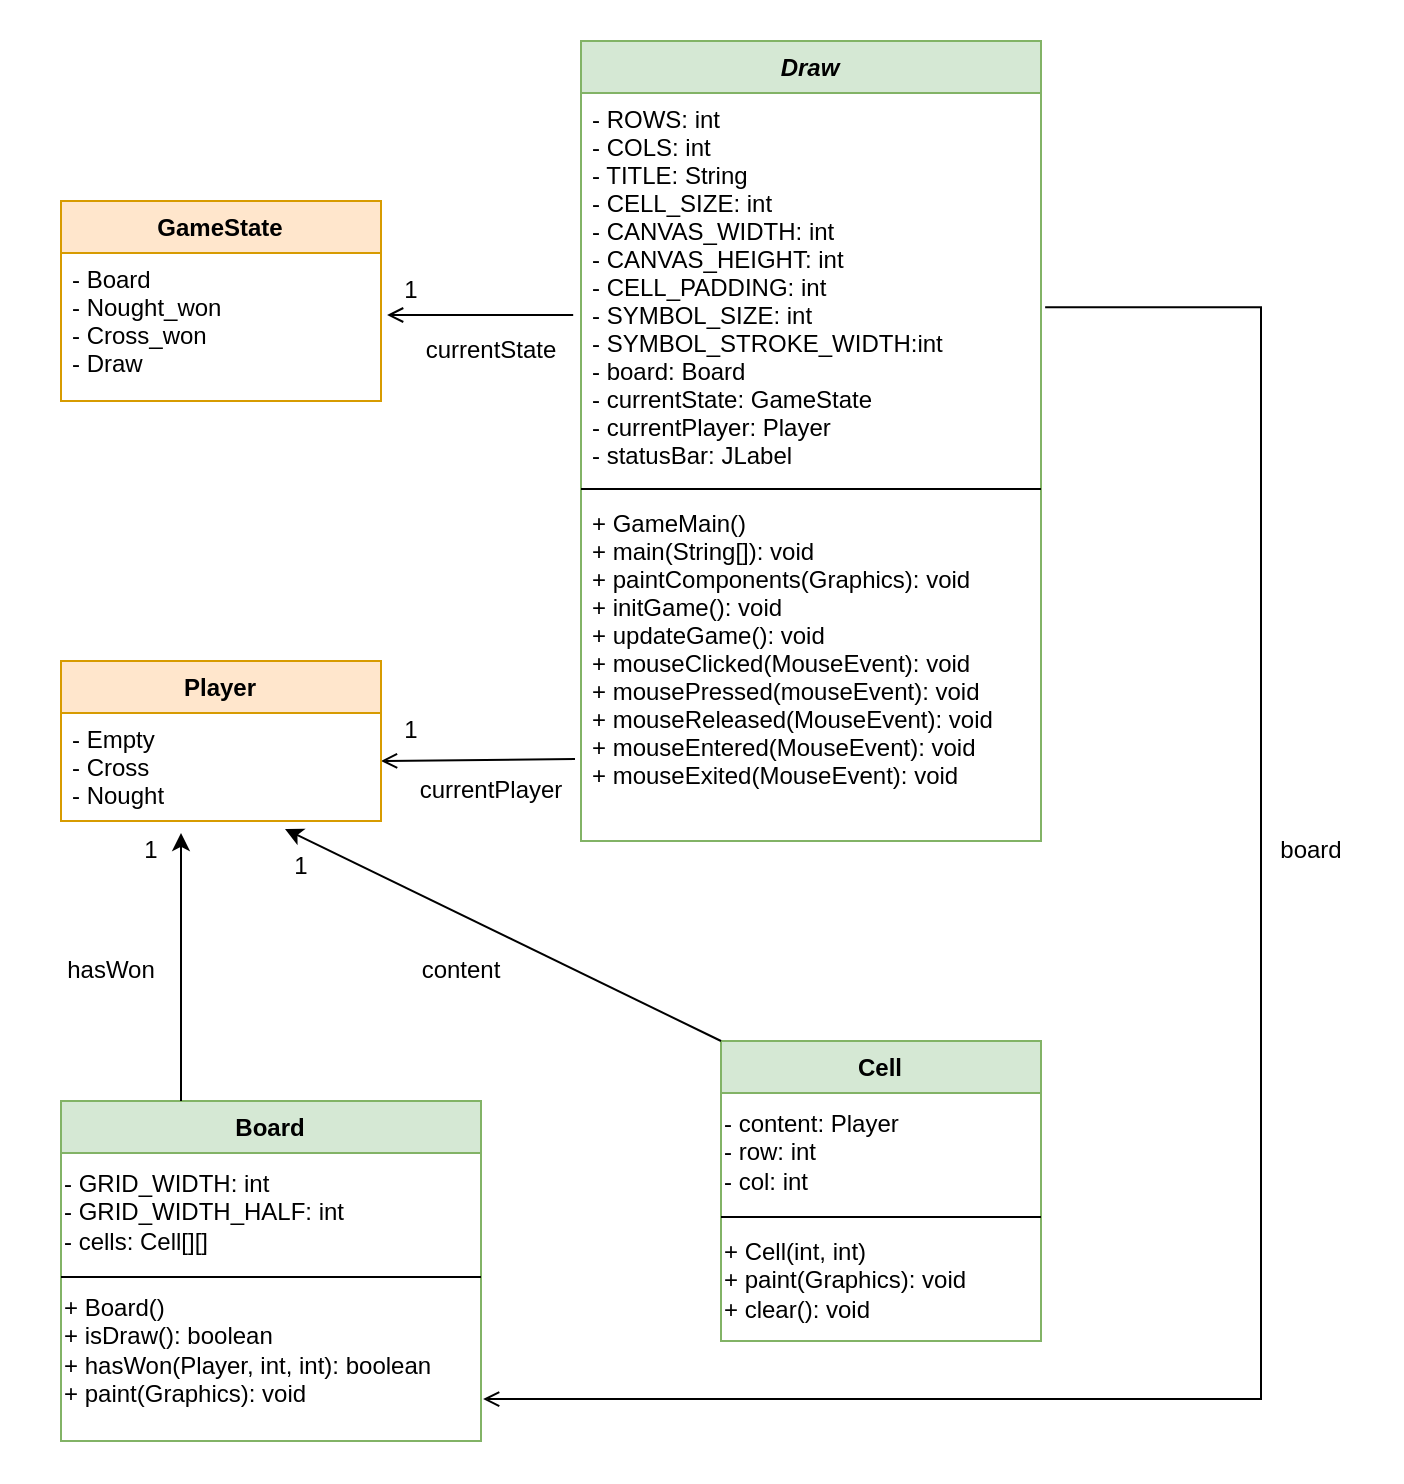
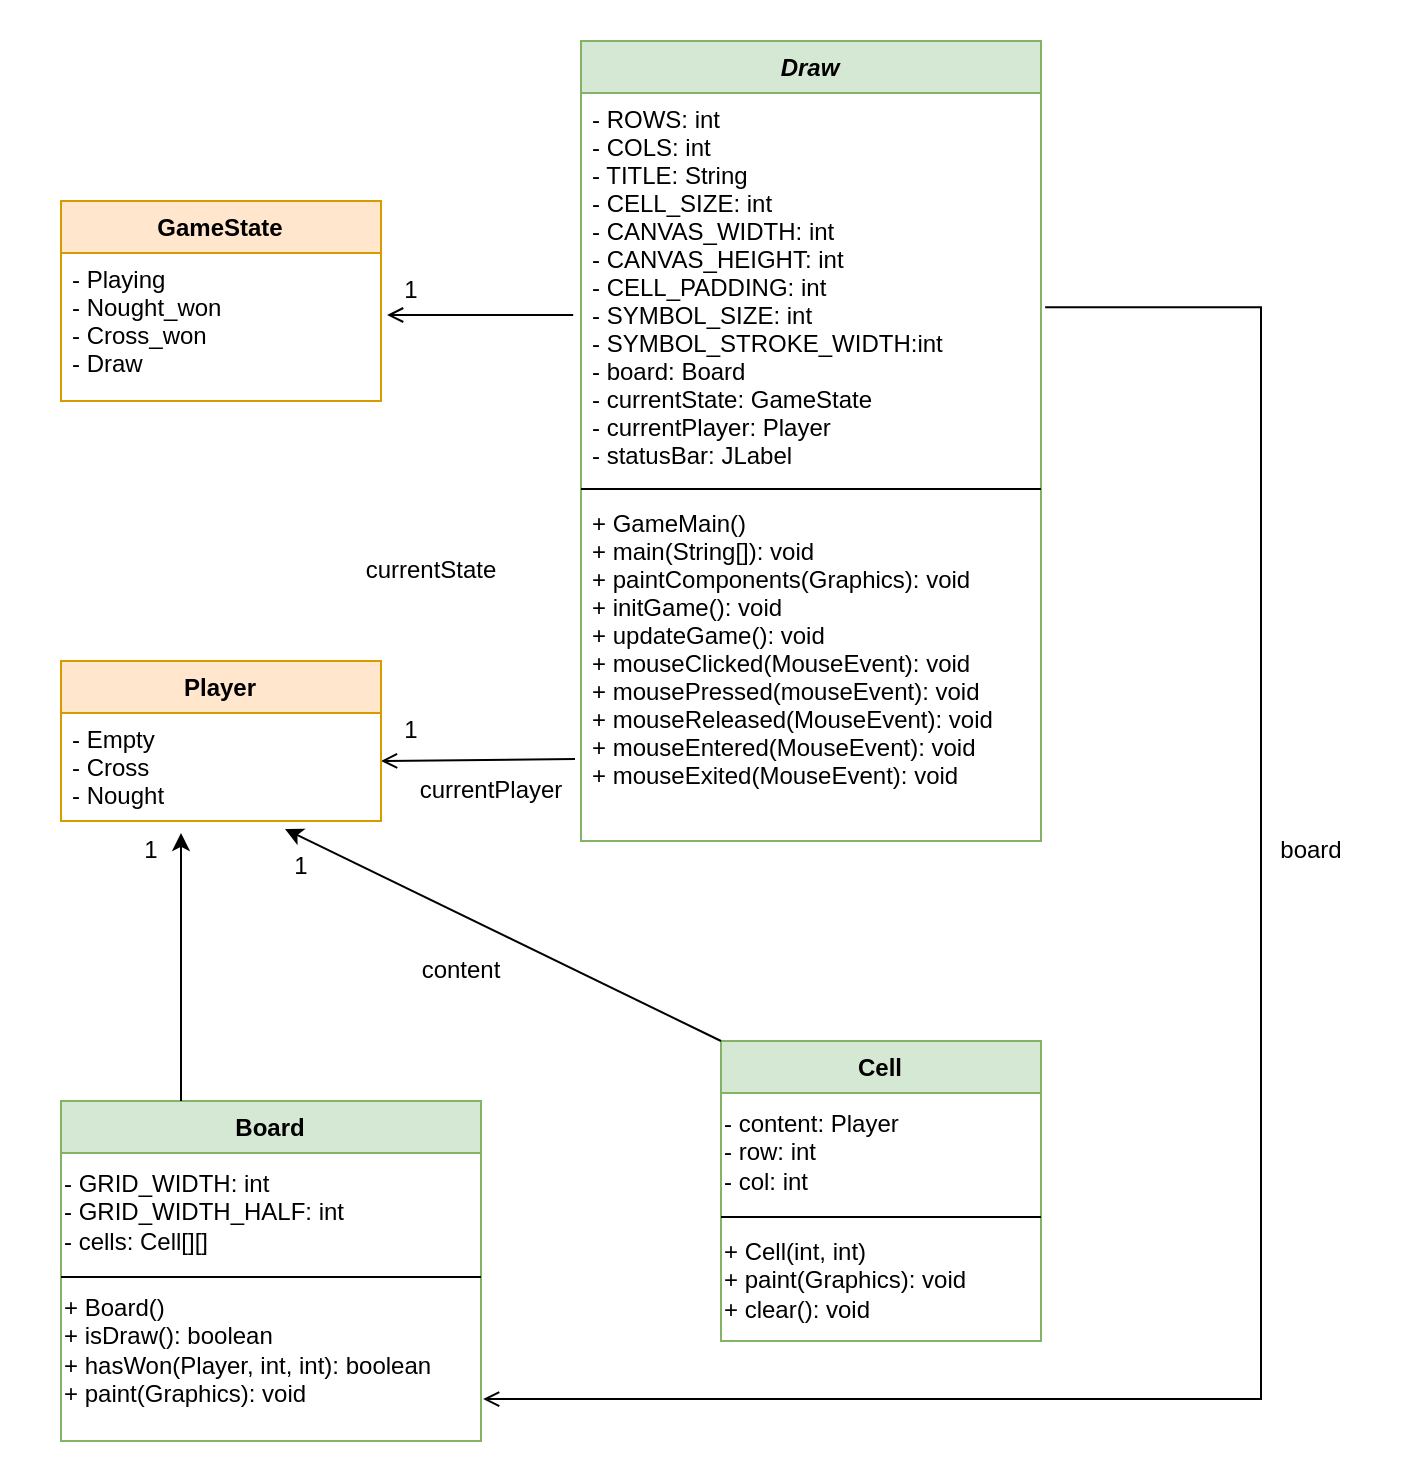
  <mxCell id="0" />
  <mxCell id="1" parent="0" />
  <mxCell id="2" value="Draw" style="swimlane;fontStyle=3;align=center;verticalAlign=top;childLayout=stackLayout;horizontal=1;startSize=26;horizontalStack=0;resizeParent=1;resizeLast=0;collapsible=1;marginBottom=0;rounded=0;shadow=0;strokeWidth=1;fillColor=#d5e8d4;strokeColor=#82b366;" parent="1" vertex="1"><mxGeometry x="290" y="20" width="230" height="400" as="geometry"><mxRectangle x="230" y="140" width="160" height="26" as="alternateBounds" /></mxGeometry></mxCell>
  <mxCell id="3" value="- ROWS: int&#10;- COLS: int&#10;- TITLE: String&#10;- CELL_SIZE: int&#10;- CANVAS_WIDTH: int&#10;- CANVAS_HEIGHT: int&#10;- CELL_PADDING: int&#10;- SYMBOL_SIZE: int&#10;- SYMBOL_STROKE_WIDTH:int&#10;- board: Board&#10;- currentState: GameState&#10;- currentPlayer: Player&#10;- statusBar: JLabel" style="text;align=left;verticalAlign=top;spacingLeft=4;spacingRight=4;overflow=hidden;rotatable=0;points=[[0,0.5],[1,0.5]];portConstraint=eastwest;" parent="2" vertex="1"><mxGeometry y="26" width="230" height="194" as="geometry" /></mxCell>
  <mxCell id="4" value="" style="line;html=1;strokeWidth=1;align=left;verticalAlign=middle;spacingTop=-1;spacingLeft=3;spacingRight=3;rotatable=0;labelPosition=right;points=[];portConstraint=eastwest;" parent="2" vertex="1"><mxGeometry y="220" width="230" height="8" as="geometry" /></mxCell>
  <mxCell id="5" value="+ GameMain()&#10;+ main(String[]): void&#10;+ paintComponents(Graphics): void&#10;+ initGame(): void&#10;+ updateGame(): void&#10;+ mouseClicked(MouseEvent): void&#10;+ mousePressed(mouseEvent): void&#10;+ mouseReleased(MouseEvent): void&#10;+ mouseEntered(MouseEvent): void&#10;+ mouseExited(MouseEvent): void" style="text;align=left;verticalAlign=top;spacingLeft=4;spacingRight=4;overflow=hidden;rotatable=0;points=[[0,0.5],[1,0.5]];portConstraint=eastwest;" parent="2" vertex="1"><mxGeometry y="228" width="230" height="172" as="geometry" /></mxCell>
  <mxCell id="6" value="GameState" style="swimlane;fontStyle=1;align=center;verticalAlign=top;childLayout=stackLayout;horizontal=1;startSize=26;horizontalStack=0;resizeParent=1;resizeLast=0;collapsible=1;marginBottom=0;rounded=0;shadow=0;strokeWidth=1;fillColor=#ffe6cc;strokeColor=#d79b00;" parent="1" vertex="1"><mxGeometry x="30" y="100" width="160" height="100" as="geometry"><mxRectangle x="130" y="380" width="160" height="26" as="alternateBounds" /></mxGeometry></mxCell>
- <mxCell id="7" value="- Board&#10;- Nought_won&#10;- Cross_won&#10;- Draw" style="text;align=left;verticalAlign=top;spacingLeft=4;spacingRight=4;overflow=hidden;rotatable=0;points=[[0,0.5],[1,0.5]];portConstraint=eastwest;rounded=0;shadow=0;html=0;" parent="6" vertex="1"><mxGeometry y="26" width="160" height="74" as="geometry" /></mxCell>
+ <mxCell id="7" value="- Playing&#10;- Nought_won&#10;- Cross_won&#10;- Draw" style="text;align=left;verticalAlign=top;spacingLeft=4;spacingRight=4;overflow=hidden;rotatable=0;points=[[0,0.5],[1,0.5]];portConstraint=eastwest;rounded=0;shadow=0;html=0;" parent="6" vertex="1"><mxGeometry y="26" width="160" height="74" as="geometry" /></mxCell>
  <mxCell id="8" value="" style="endArrow=open;endFill=0;shadow=0;strokeWidth=1;rounded=0;edgeStyle=elbowEdgeStyle;elbow=vertical;exitX=-0.013;exitY=0.762;exitDx=0;exitDy=0;exitPerimeter=0;" parent="1" edge="1" source="5"><mxGeometry width="160" relative="1" as="geometry"><mxPoint x="250" y="380" as="sourcePoint" /><mxPoint x="190" y="380" as="targetPoint" /></mxGeometry></mxCell>
  <mxCell id="9" value="Board" style="swimlane;fontStyle=1;align=center;verticalAlign=top;childLayout=stackLayout;horizontal=1;startSize=26;horizontalStack=0;resizeParent=1;resizeLast=0;collapsible=1;marginBottom=0;rounded=0;shadow=0;strokeWidth=1;fillColor=#d5e8d4;strokeColor=#82b366;" parent="1" vertex="1"><mxGeometry x="30" y="550" width="210" height="170" as="geometry"><mxRectangle x="550" y="140" width="160" height="26" as="alternateBounds" /></mxGeometry></mxCell>
  <mxCell id="10" value="- GRID_WIDTH: int&lt;br&gt;- GRID_WIDTH_HALF: int&lt;br&gt;- cells: Cell[][]" style="text;html=1;align=left;verticalAlign=middle;resizable=0;points=[];autosize=1;strokeColor=none;fillColor=none;" parent="9" vertex="1"><mxGeometry y="26" width="210" height="60" as="geometry" /></mxCell>
  <mxCell id="11" value="" style="line;html=1;strokeWidth=1;align=left;verticalAlign=middle;spacingTop=-1;spacingLeft=3;spacingRight=3;rotatable=0;labelPosition=right;points=[];portConstraint=eastwest;" parent="9" vertex="1"><mxGeometry y="86" width="210" height="4" as="geometry" /></mxCell>
  <mxCell id="12" value="+ Board()&lt;br&gt;+ isDraw(): boolean&lt;br&gt;+ hasWon(Player, int, int): boolean&lt;br&gt;+ paint(Graphics): void" style="text;html=1;align=left;verticalAlign=middle;resizable=0;points=[];autosize=1;strokeColor=none;fillColor=none;" parent="9" vertex="1"><mxGeometry y="90" width="210" height="70" as="geometry" /></mxCell>
  <mxCell id="13" value="" style="endArrow=open;shadow=0;strokeWidth=1;rounded=0;endFill=1;edgeStyle=elbowEdgeStyle;elbow=vertical;entryX=1.005;entryY=0.843;entryDx=0;entryDy=0;entryPerimeter=0;exitX=1.009;exitY=0.552;exitDx=0;exitDy=0;exitPerimeter=0;" parent="1" source="3" target="12" edge="1"><mxGeometry x="0.5" y="41" relative="1" as="geometry"><mxPoint x="600" y="139" as="sourcePoint" /><mxPoint x="280" y="626.04" as="targetPoint" /><mxPoint x="-40" y="32" as="offset" /><Array as="points"><mxPoint x="630" y="690" /><mxPoint x="370" y="700" /></Array></mxGeometry></mxCell>
  <mxCell id="14" value="Cell" style="swimlane;fontStyle=1;align=center;verticalAlign=top;childLayout=stackLayout;horizontal=1;startSize=26;horizontalStack=0;resizeParent=1;resizeLast=0;collapsible=1;marginBottom=0;rounded=0;shadow=0;strokeWidth=1;fillColor=#d5e8d4;strokeColor=#82b366;" parent="1" vertex="1"><mxGeometry x="360" y="520" width="160" height="150" as="geometry"><mxRectangle x="550" y="140" width="160" height="26" as="alternateBounds" /></mxGeometry></mxCell>
  <mxCell id="15" value="- content: Player&lt;br&gt;- row: int&lt;br&gt;- col: int" style="text;html=1;align=left;verticalAlign=middle;resizable=0;points=[];autosize=1;strokeColor=none;fillColor=none;" parent="14" vertex="1"><mxGeometry y="26" width="160" height="60" as="geometry" /></mxCell>
  <mxCell id="16" value="" style="line;html=1;strokeWidth=1;align=left;verticalAlign=middle;spacingTop=-1;spacingLeft=3;spacingRight=3;rotatable=0;labelPosition=right;points=[];portConstraint=eastwest;" parent="14" vertex="1"><mxGeometry y="86" width="160" height="4" as="geometry" /></mxCell>
  <mxCell id="17" value="+ Cell(int, int)&lt;br&gt;+ paint(Graphics): void&lt;br&gt;+ clear(): void" style="text;html=1;align=left;verticalAlign=middle;resizable=0;points=[];autosize=1;strokeColor=none;fillColor=none;" parent="14" vertex="1"><mxGeometry y="90" width="160" height="60" as="geometry" /></mxCell>
  <mxCell id="18" value="Player" style="swimlane;fontStyle=1;align=center;verticalAlign=top;childLayout=stackLayout;horizontal=1;startSize=26;horizontalStack=0;resizeParent=1;resizeLast=0;collapsible=1;marginBottom=0;rounded=0;shadow=0;strokeWidth=1;fillColor=#ffe6cc;strokeColor=#d79b00;" parent="1" vertex="1"><mxGeometry x="30" y="330" width="160" height="80" as="geometry"><mxRectangle x="130" y="380" width="160" height="26" as="alternateBounds" /></mxGeometry></mxCell>
  <mxCell id="19" value="- Empty&#10;- Cross&#10;- Nought" style="text;align=left;verticalAlign=top;spacingLeft=4;spacingRight=4;overflow=hidden;rotatable=0;points=[[0,0.5],[1,0.5]];portConstraint=eastwest;rounded=0;shadow=0;html=0;" parent="18" vertex="1"><mxGeometry y="26" width="160" height="54" as="geometry" /></mxCell>
  <mxCell id="20" value="" style="endArrow=open;endFill=0;shadow=0;strokeWidth=1;rounded=0;edgeStyle=elbowEdgeStyle;elbow=horizontal;entryX=1.019;entryY=0.419;entryDx=0;entryDy=0;entryPerimeter=0;exitX=-0.017;exitY=0.572;exitDx=0;exitDy=0;exitPerimeter=0;" parent="1" source="3" target="7" edge="1"><mxGeometry width="160" relative="1" as="geometry"><mxPoint x="200" y="103" as="sourcePoint" /><mxPoint x="200" y="103" as="targetPoint" /><Array as="points"><mxPoint x="250" y="170" /></Array></mxGeometry></mxCell>
- <mxCell id="21" value="currentState" style="text;html=1;align=center;verticalAlign=middle;resizable=0;points=[];autosize=1;strokeColor=none;fillColor=none;" vertex="1" parent="1"><mxGeometry x="200" y="160" width="90" height="30" as="geometry" /></mxCell>
+ <mxCell id="21" value="currentState" style="text;html=1;align=center;verticalAlign=middle;resizable=0;points=[];autosize=1;strokeColor=none;fillColor=none;" vertex="1" parent="1"><mxGeometry x="170" y="270" width="90" height="30" as="geometry" /></mxCell>
  <mxCell id="22" value="1" style="text;html=1;align=center;verticalAlign=middle;resizable=0;points=[];autosize=1;strokeColor=none;fillColor=none;" vertex="1" parent="1"><mxGeometry x="190" y="130" width="30" height="30" as="geometry" /></mxCell>
  <mxCell id="23" value="currentPlayer" style="text;html=1;align=center;verticalAlign=middle;resizable=0;points=[];autosize=1;strokeColor=none;fillColor=none;" vertex="1" parent="1"><mxGeometry x="200" y="380" width="90" height="30" as="geometry" /></mxCell>
  <mxCell id="24" value="1" style="text;html=1;align=center;verticalAlign=middle;resizable=0;points=[];autosize=1;strokeColor=none;fillColor=none;" vertex="1" parent="1"><mxGeometry x="190" y="350" width="30" height="30" as="geometry" /></mxCell>
  <mxCell id="25" value="board" style="text;html=1;align=center;verticalAlign=middle;resizable=0;points=[];autosize=1;strokeColor=none;fillColor=none;" vertex="1" parent="1"><mxGeometry x="630" y="410" width="50" height="30" as="geometry" /></mxCell>
  <mxCell id="26" value="" style="edgeStyle=none;orthogonalLoop=1;jettySize=auto;html=1;rounded=0;entryX=0.375;entryY=1.111;entryDx=0;entryDy=0;entryPerimeter=0;" edge="1" parent="1" target="19"><mxGeometry width="100" relative="1" as="geometry"><mxPoint x="90" y="550" as="sourcePoint" /><mxPoint x="90" y="480" as="targetPoint" /><Array as="points" /></mxGeometry></mxCell>
- <mxCell id="27" value="hasWon" style="text;html=1;align=center;verticalAlign=middle;resizable=0;points=[];autosize=1;strokeColor=none;fillColor=none;" vertex="1" parent="1"><mxGeometry x="20" y="470" width="70" height="30" as="geometry" /></mxCell>
  <mxCell id="28" value="1" style="text;html=1;align=center;verticalAlign=middle;resizable=0;points=[];autosize=1;strokeColor=none;fillColor=none;" vertex="1" parent="1"><mxGeometry x="60" y="410" width="30" height="30" as="geometry" /></mxCell>
  <mxCell id="29" value="" style="edgeStyle=none;orthogonalLoop=1;jettySize=auto;html=1;rounded=0;exitX=0;exitY=0;exitDx=0;exitDy=0;entryX=0.7;entryY=1.074;entryDx=0;entryDy=0;entryPerimeter=0;" edge="1" parent="1" source="14" target="19"><mxGeometry width="100" relative="1" as="geometry"><mxPoint x="280" y="490" as="sourcePoint" /><mxPoint x="380" y="490" as="targetPoint" /><Array as="points" /></mxGeometry></mxCell>
  <mxCell id="30" value="1" style="text;html=1;align=center;verticalAlign=middle;resizable=0;points=[];autosize=1;strokeColor=none;fillColor=none;" vertex="1" parent="1"><mxGeometry x="135" y="418" width="30" height="30" as="geometry" /></mxCell>
  <mxCell id="31" value="content" style="text;html=1;align=center;verticalAlign=middle;resizable=0;points=[];autosize=1;strokeColor=none;fillColor=none;" vertex="1" parent="1"><mxGeometry x="200" y="469.5" width="60" height="30" as="geometry" /></mxCell>
